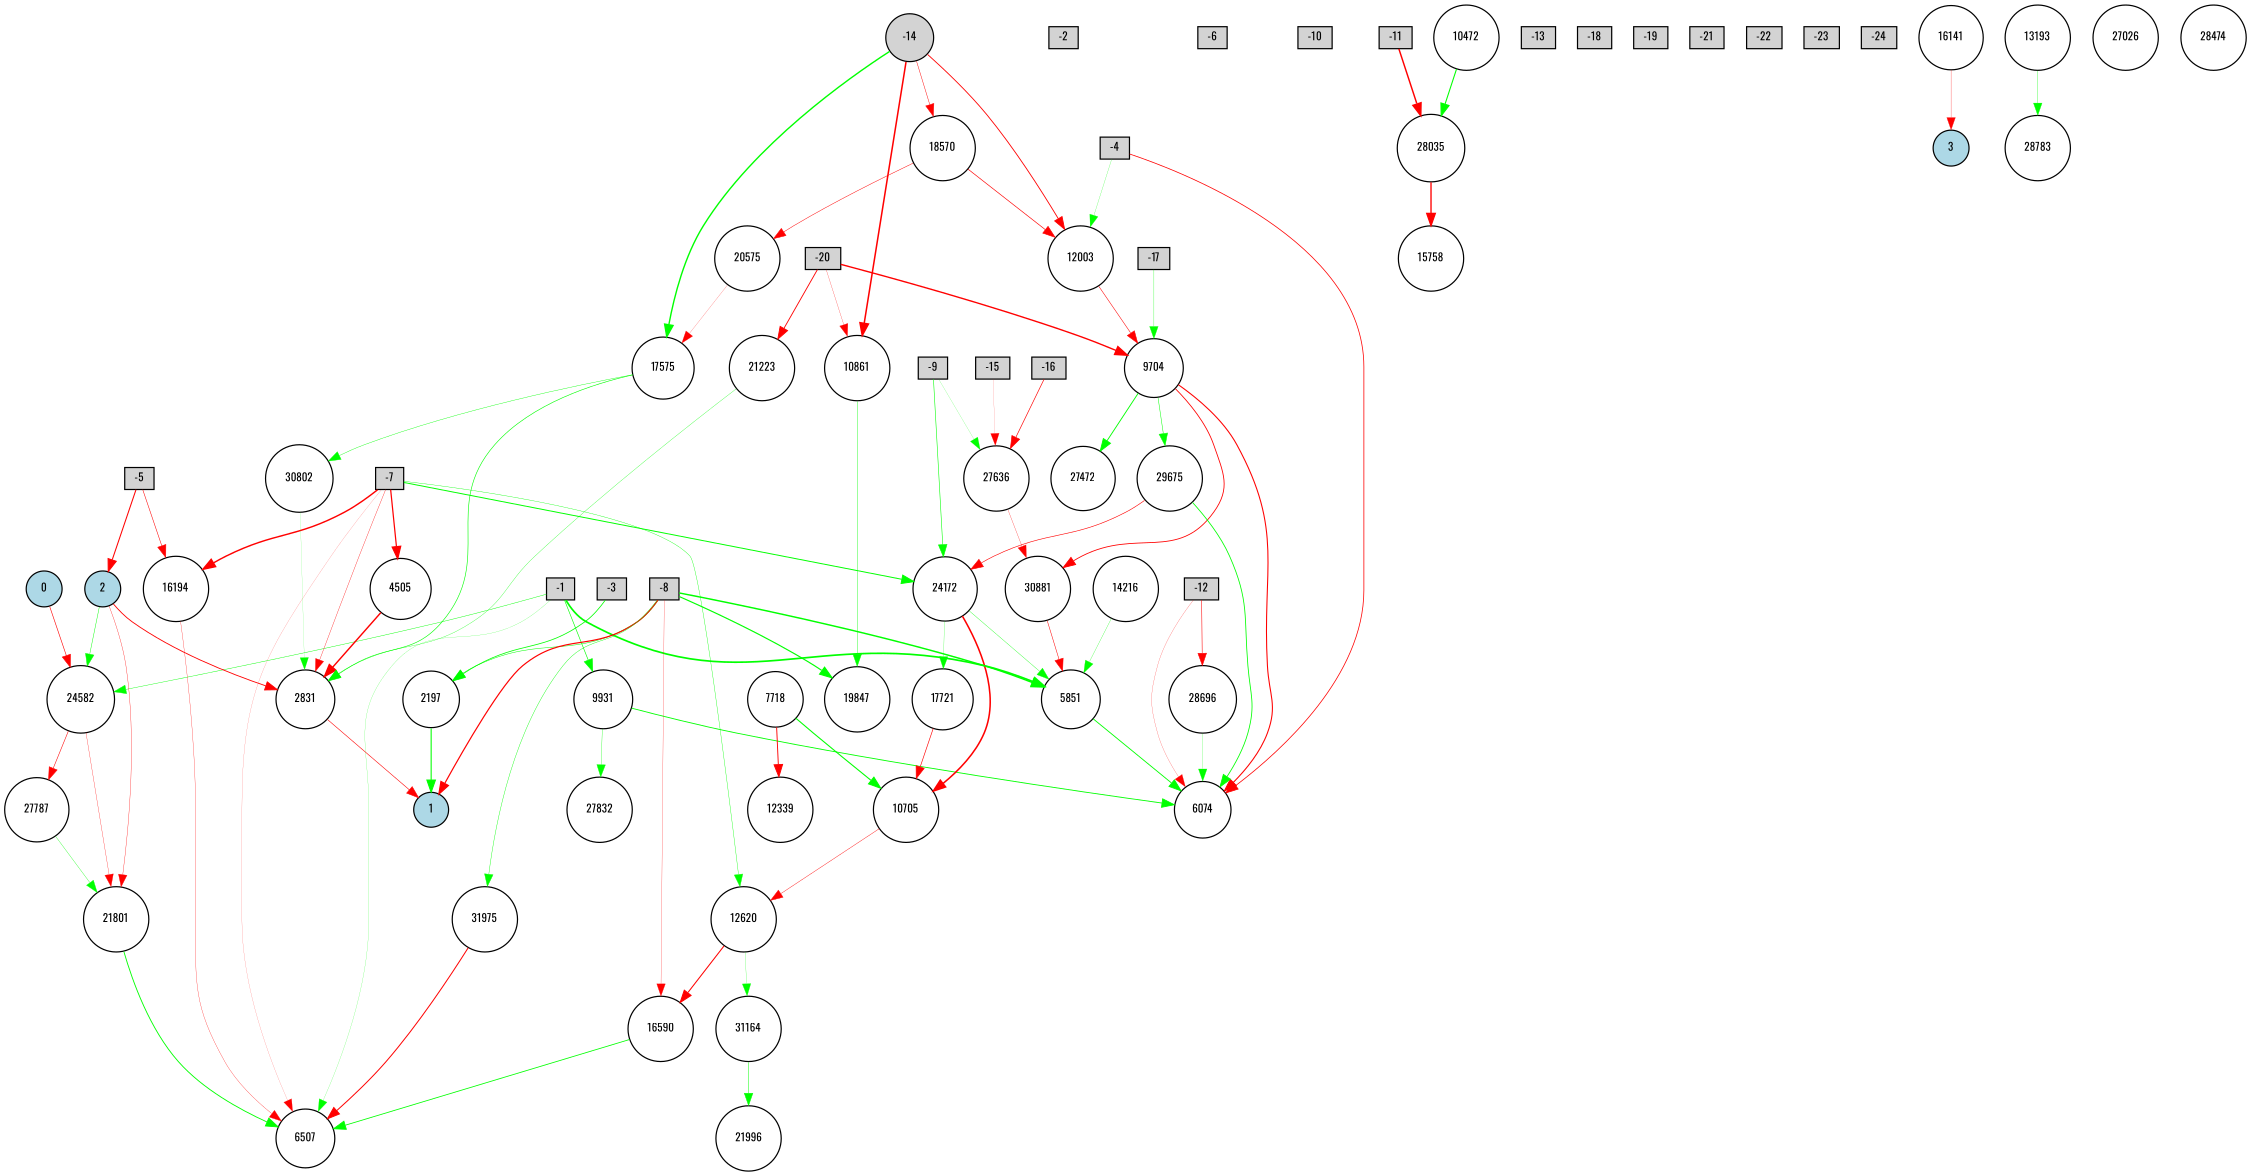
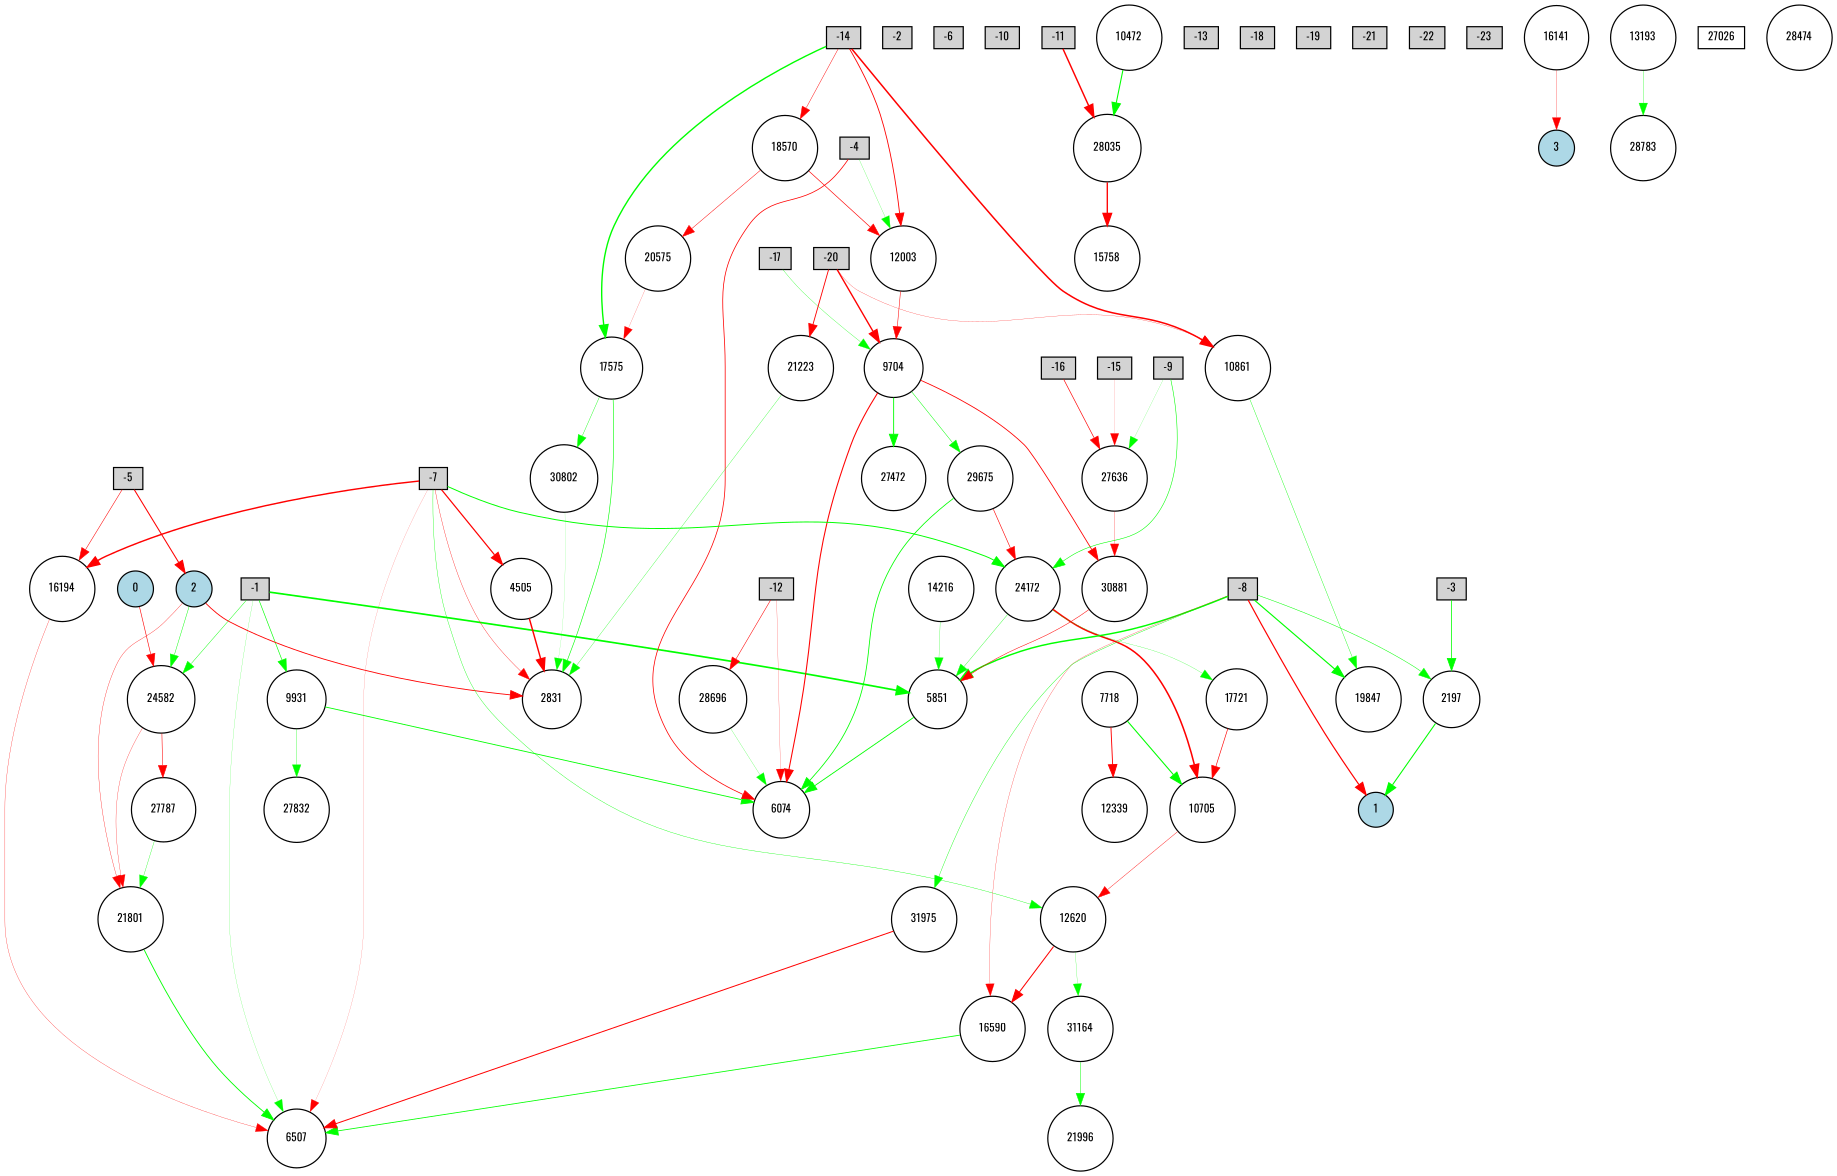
  digraph {
    fontname=Oswald
    node [fillcolor=white fontname=Oswald fontsize=9 shape=circle style=filled]
    edge [color=red fontname=Oswald style=solid]
    -1 [fillcolor=lightgray height=0.2 shape=box width=0.2]
    24582 [height=0.2 width=0.2]
    9931 [height=0.2 width=0.2]
    5851 [height=0.2 width=0.2]
    6507 [height=0.2 width=0.2]
    n6 [height=0.2 label=21801 width=0.2]
    27787 [height=0.2 width=0.2]
    6074 [height=0.2 width=0.2]
    27832 [height=0.2 width=0.2]
    -2 [fillcolor=lightgray height=0.2 shape=box width=0.2]
    -3 [fillcolor=lightgray height=0.2 shape=box width=0.2]
    2197 [height=0.2 width=0.2]
    1 [fillcolor=lightblue height=0.2 width=0.2]
    -4 [fillcolor=lightgray height=0.2 shape=box width=0.2]
    12003 [height=0.2 width=0.2]
    9704 [height=0.2 width=0.2]
    -5 [fillcolor=lightgray height=0.2 shape=box width=0.2]
    2 [fillcolor=lightblue height=0.2 width=0.2]
    16194 [height=0.2 width=0.2]
    2831 [height=0.2 width=0.2]
    -6 [fillcolor=lightgray height=0.2 shape=box width=0.2]
    -7 [fillcolor=lightgray height=0.2 shape=box width=0.2]
    4505 [height=0.2 width=0.2]
    n24 [height=0.2 label=12620 width=0.2]
    24172 [height=0.2 width=0.2]
    16590 [height=0.2 width=0.2]
    31164 [height=0.2 width=0.2]
    10705 [height=0.2 width=0.2]
    17721 [height=0.2 width=0.2]
    -8 [fillcolor=lightgray height=0.2 shape=box width=0.2]
    19847 [height=0.2 width=0.2]
    n32 [height=0.2 label=31975 width=0.2]
    -9 [fillcolor=lightgray height=0.2 shape=box width=0.2]
    27636 [height=0.2 width=0.2]
    30881 [height=0.2 width=0.2]
    -10 [fillcolor=lightgray height=0.2 shape=box width=0.2]
    -11 [fillcolor=lightgray height=0.2 shape=box width=0.2]
    28035 [height=0.2 width=0.2]
    15758 [height=0.2 width=0.2]
    -12 [fillcolor=lightgray height=0.2 shape=box width=0.2]
    28696 [height=0.2 width=0.2]
    -13 [fillcolor=lightgray height=0.2 shape=box width=0.2]
-   -14 [fillcolor=lightgray height=0.2 width=0.2]
+   -14 [fillcolor=lightgray height=0.2 shape=box width=0.2]
    18570 [height=0.2 width=0.2]
    17575 [height=0.2 width=0.2]
    10861 [height=0.2 width=0.2]
    20575 [height=0.2 width=0.2]
    30802 [height=0.2 width=0.2]
    -15 [fillcolor=lightgray height=0.2 shape=box width=0.2]
    -16 [fillcolor=lightgray height=0.2 shape=box width=0.2]
    -17 [fillcolor=lightgray height=0.2 shape=box width=0.2]
    27472 [height=0.2 width=0.2]
    29675 [height=0.2 width=0.2]
    -18 [fillcolor=lightgray height=0.2 shape=box width=0.2]
    -19 [fillcolor=lightgray height=0.2 shape=box width=0.2]
    -20 [fillcolor=lightgray height=0.2 shape=box width=0.2]
    21223 [height=0.2 width=0.2]
    -21 [fillcolor=lightgray height=0.2 shape=box width=0.2]
    -22 [fillcolor=lightgray height=0.2 shape=box width=0.2]
    -23 [fillcolor=lightgray height=0.2 shape=box width=0.2]
-   -24 [fillcolor=lightgray height=0.2 shape=box width=0.2]
    0 [fillcolor=lightblue height=0.2 width=0.2]
    3 [fillcolor=lightblue height=0.2 width=0.2]
    14216 [height=0.2 width=0.2]
    13193 [height=0.2 width=0.2]
    28783 [height=0.2 width=0.2]
    16141 [height=0.2 width=0.2]
-   27026 [height=0.2 width=0.2]
+   27026 [height=0.2 shape=box width=0.2]
    7718 [height=0.2 width=0.2]
    12339 [height=0.2 width=0.2]
    28474 [height=0.2 width=0.2]
    21996 [height=0.2 width=0.2]
    10472 [height=0.2 width=0.2]
    -1 -> 24582 [color=green penwidth=0.35346941697249945]
    -1 -> 9931 [color=green penwidth=0.5107781213545952]
    -1 -> 5851 [color=green penwidth=1.391582184137106]
    -1 -> 6507 [color=green penwidth=0.1400473109701757]
    24582 -> n6 [penwidth=0.2265929490418934]
    24582 -> 27787 [penwidth=0.4392578439960524]
    9931 -> 6074 [color=green penwidth=0.7106614860825784]
    9931 -> 27832 [color=green penwidth=0.2622589254257859]
    5851 -> 6074 [color=green penwidth=0.710802426223506]
    n6 -> 6507 [color=green penwidth=0.7235734260752374]
    27787 -> n6 [color=green penwidth=0.2619322065496885]
    -3 -> 2197 [color=green penwidth=0.6363326276614691]
    2197 -> 1 [color=green penwidth=0.8675082099458907]
    -4 -> 6074 [penwidth=0.6248590526690015]
    -4 -> 12003 [color=green penwidth=0.1756418728127423]
    12003 -> 9704 [penwidth=0.43321336280467904]
    9704 -> 6074 [penwidth=0.867633349862385]
    9704 -> 30881 [penwidth=0.6861864396052051]
    9704 -> 27472 [color=green penwidth=0.7294957274156743]
    9704 -> 29675 [color=green penwidth=0.3925082838992128]
    -5 -> 2 [penwidth=0.8545587483677431]
    -5 -> 16194 [penwidth=0.435586847900973]
    2 -> 24582 [color=green penwidth=0.36618075095206604]
    2 -> n6 [penwidth=0.26265816108229456]
    2 -> 2831 [penwidth=0.7152341344214969]
    16194 -> 6507 [penwidth=0.22418106542648814]
-   2831 -> 1 [penwidth=0.46485504564537594]
    -7 -> 6507 [penwidth=0.10679698477879958]
    -7 -> 16194 [penwidth=1.1678572488025374]
    -7 -> 2831 [penwidth=0.27135684547566863]
    -7 -> 4505 [penwidth=1.002592084762139]
    -7 -> n24 [color=green penwidth=0.2965210206999297]
    -7 -> 24172 [color=green penwidth=0.7939303831421682]
    4505 -> 2831 [penwidth=1.1706238569943546]
    n24 -> 16590 [penwidth=0.8442614563991243]
    n24 -> 31164 [color=green penwidth=0.18077266088326005]
    24172 -> 5851 [color=green penwidth=0.27600320623971786]
    24172 -> 10705 [penwidth=1.2640080614238913]
    24172 -> 17721 [color=green penwidth=0.19118055127084443]
    16590 -> 6507 [color=green penwidth=0.6644407532219265]
    31164 -> 21996 [color=green penwidth=0.3882834194571205]
    10705 -> n24 [penwidth=0.3206189978347349]
    17721 -> 10705 [penwidth=0.522710958037827]
    -8 -> 5851 [color=green penwidth=1.193668966700031]
    -8 -> 2197 [color=green penwidth=0.4045361973630981]
    -8 -> 1 [penwidth=0.9700064342266703]
    -8 -> 16590 [penwidth=0.20068476658687545]
    -8 -> 19847 [color=green penwidth=0.9399563376862682]
    -8 -> n32 [color=green penwidth=0.32060863200656575]
    n32 -> 6507 [penwidth=0.81356497457651]
    -9 -> 24172 [color=green penwidth=0.45330687571689543]
    -9 -> 27636 [color=green penwidth=0.12360967126648784]
    27636 -> 30881 [penwidth=0.21136274796716953]
    30881 -> 5851 [penwidth=0.41647811320619343]
    -11 -> 28035 [penwidth=1.187583205724514]
    28035 -> 15758 [penwidth=1.103540438225683]
    -12 -> 6074 [penwidth=0.15715885665584967]
    -12 -> 28696 [penwidth=0.4405182128489181]
    28696 -> 6074 [color=green penwidth=0.1764132032413438]
    -14 -> 12003 [penwidth=0.7108416060036676]
    -14 -> 18570 [penwidth=0.3667195083696704]
    -14 -> 17575 [color=green penwidth=1.1420017619973077]
    -14 -> 10861 [penwidth=1.2442613283188602]
    18570 -> 12003 [penwidth=0.525796664415257]
    18570 -> 20575 [penwidth=0.3850243967347228]
    17575 -> 2831 [color=green penwidth=0.4945838124577525]
    17575 -> 30802 [color=green penwidth=0.31571024619394383]
    10861 -> 19847 [color=green penwidth=0.3200971076038951]
    20575 -> 17575 [penwidth=0.14070443796054444]
    30802 -> 2831 [color=green penwidth=0.10190929876187414]
    -15 -> 27636 [penwidth=0.10510775991033569]
    -16 -> 27636 [penwidth=0.5424706648238715]
    -17 -> 9704 [color=green penwidth=0.2355254675088322]
    29675 -> 6074 [color=green penwidth=0.668036305068782]
    29675 -> 24172 [penwidth=0.4923402563883901]
    -20 -> 9704 [penwidth=1.1262311963657217]
    -20 -> 10861 [penwidth=0.18636169548718753]
    -20 -> 21223 [penwidth=0.7257915529366596]
    21223 -> 2831 [color=green penwidth=0.24415755089571686]
    0 -> 24582 [penwidth=0.4945917125430004]
    14216 -> 5851 [color=green penwidth=0.2148066850203597]
    13193 -> 28783 [color=green penwidth=0.2636362252236303]
    16141 -> 3 [penwidth=0.2258757572329478]
    7718 -> 10705 [color=green penwidth=0.8791991443919215]
    7718 -> 12339 [penwidth=0.7518119964563375]
    10472 -> 28035 [color=green penwidth=0.8728177160892665]
  }
